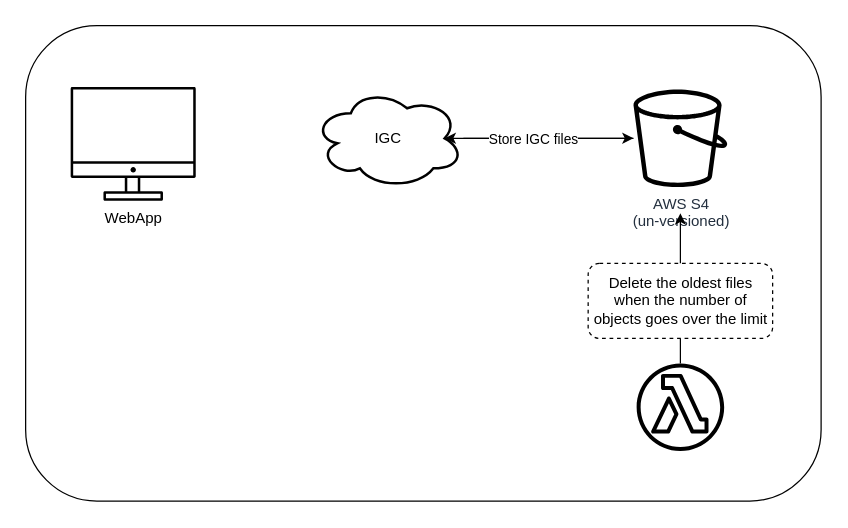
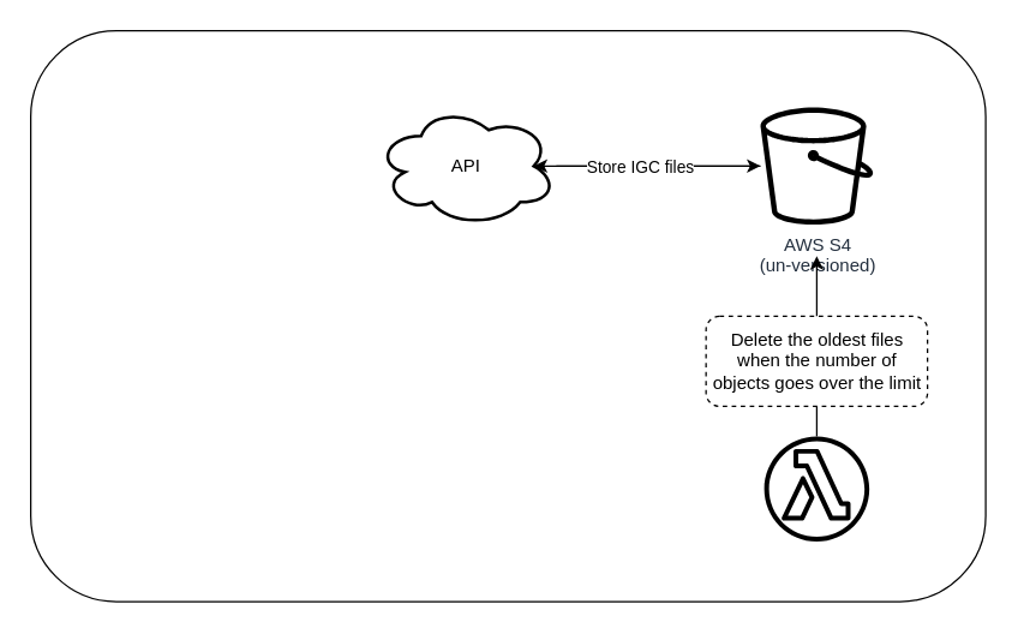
  <mxCell id="0" />
  <mxCell id="1" parent="0" />
  <mxCell id="2" value="" style="rounded=1;whiteSpace=wrap;html=1;" parent="1" vertex="1"><mxGeometry x="20" y="20" width="636" height="380" as="geometry" /></mxCell>
  <mxCell id="3" style="edgeStyle=orthogonalEdgeStyle;rounded=0;orthogonalLoop=1;jettySize=auto;html=1;" parent="1" source="4" target="8" edge="1"><mxGeometry relative="1" as="geometry" /></mxCell>
- <mxCell id="4" value="IGC" style="ellipse;shape=cloud;whiteSpace=wrap;html=1;strokeWidth=2;" parent="1" vertex="1"><mxGeometry x="250" y="70" width="120" height="80" as="geometry" /></mxCell>
- <mxCell id="5" value="&lt;font color=&quot;#000000&quot;&gt;WebApp&lt;/font&gt;" style="sketch=0;outlineConnect=0;gradientColor=none;fontColor=#545B64;strokeColor=none;fillColor=#000000;dashed=0;verticalLabelPosition=bottom;verticalAlign=top;align=center;html=1;fontSize=12;fontStyle=0;aspect=fixed;shape=mxgraph.aws4.illustration_desktop;pointerEvents=1" parent="1" vertex="1"><mxGeometry x="56" y="69" width="100" height="91" as="geometry" /></mxCell>
+ <mxCell id="4" value="API" style="ellipse;shape=cloud;whiteSpace=wrap;html=1;strokeWidth=2;" parent="1" vertex="1"><mxGeometry x="250" y="70" width="120" height="80" as="geometry" /></mxCell>
  <mxCell id="6" style="edgeStyle=orthogonalEdgeStyle;rounded=0;orthogonalLoop=1;jettySize=auto;html=1;entryX=0.875;entryY=0.5;entryDx=0;entryDy=0;entryPerimeter=0;" parent="1" source="8" target="4" edge="1"><mxGeometry relative="1" as="geometry" /></mxCell>
  <mxCell id="7" value="Store IGC files" style="edgeLabel;html=1;align=center;verticalAlign=middle;resizable=0;points=[];" parent="6" vertex="1" connectable="0"><mxGeometry x="0.199" y="-1" relative="1" as="geometry"><mxPoint x="10" y="1" as="offset" /></mxGeometry></mxCell>
  <mxCell id="8" value="AWS S4&lt;br&gt;(un-versioned)" style="sketch=0;outlineConnect=0;fontColor=#232F3E;gradientColor=none;fillColor=#000000;strokeColor=none;dashed=0;verticalLabelPosition=bottom;verticalAlign=top;align=center;html=1;fontSize=12;fontStyle=0;aspect=fixed;pointerEvents=1;shape=mxgraph.aws4.bucket;" parent="1" vertex="1"><mxGeometry x="506" y="71" width="75" height="78" as="geometry" /></mxCell>
  <mxCell id="9" style="edgeStyle=orthogonalEdgeStyle;rounded=0;orthogonalLoop=1;jettySize=auto;html=1;" parent="1" source="10" edge="1"><mxGeometry relative="1" as="geometry"><mxPoint x="543.5" y="170" as="targetPoint" /><Array as="points"><mxPoint x="544" y="210" /><mxPoint x="544" y="210" /></Array></mxGeometry></mxCell>
  <mxCell id="10" value="" style="sketch=0;outlineConnect=0;fontColor=#232F3E;gradientColor=none;fillColor=#000000;strokeColor=none;dashed=0;verticalLabelPosition=bottom;verticalAlign=top;align=center;html=1;fontSize=12;fontStyle=0;aspect=fixed;pointerEvents=1;shape=mxgraph.aws4.lambda_function;" parent="1" vertex="1"><mxGeometry x="508.5" y="290" width="70" height="70" as="geometry" /></mxCell>
  <mxCell id="11" value="&lt;div style=&quot;&quot;&gt;&lt;span style=&quot;background-color: initial;&quot;&gt;Delete the oldest files when the number of objects goes over the limit&lt;/span&gt;&lt;/div&gt;" style="text;html=1;strokeColor=default;fillColor=default;align=center;verticalAlign=middle;whiteSpace=wrap;rounded=1;gradientColor=none;perimeterSpacing=0;dashed=1;" parent="1" vertex="1"><mxGeometry x="469.75" y="210" width="147.5" height="60" as="geometry" /></mxCell>
